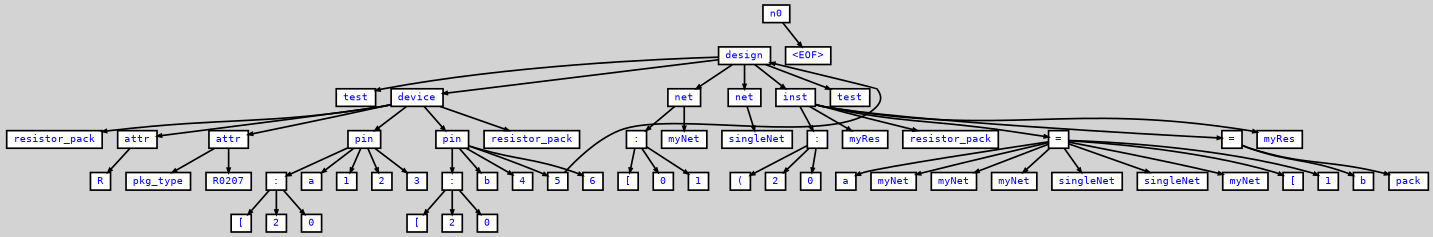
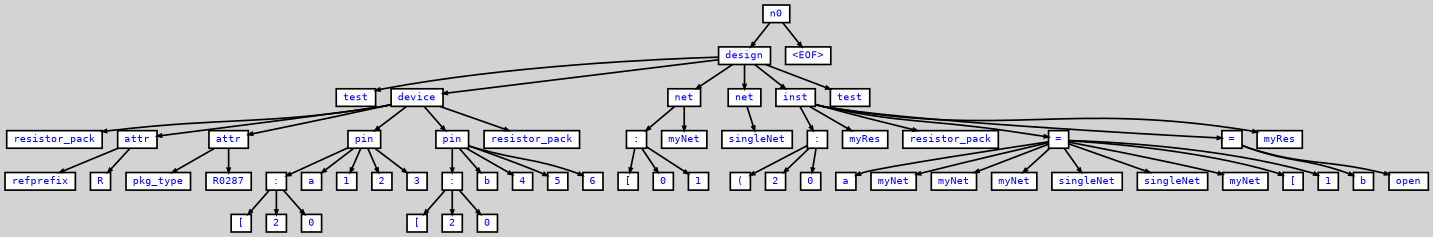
  digraph {
    bgcolor=lightgrey
    fontname="DejaVu Sans Mono"
    ordering=out
    ranksep=.4
    node [color=black fillcolor=white fixedsize=false fontcolor=blue fontname="DejaVu Sans Mono" fontsize=12 shape=box style="filled, solid, bold"]
    edge [arrowsize=.5 color=black fontname="DejaVu Sans Mono" style=bold]
    n1 [height=.25 label=design width=.25]
    n2 [height=.25 label=test width=.25]
    n3 [height=.25 label=device width=.25]
    n30 [height=.25 label=net width=.25]
    n36 [height=.25 label=net width=.25]
    n39 [height=.25 label=inst width=.25]
    n60 [height=.25 label=test width=.25]
    n0 [height=.25 width=.25]
    n61 [height=.25 label="<EOF>" width=.25]
    n4 [height=.25 label=resistor_pack width=.25]
    n5 [height=.25 label=attr width=.25]
    n8 [height=.25 label=attr width=.25]
    n11 [height=.25 label=pin width=.25]
    n20 [height=.25 label=pin width=.25]
    n29 [height=.25 label=resistor_pack width=.25]
    n31 [height=.25 label=":" width=.25]
    n35 [height=.25 label=myNet width=.25]
    n37 [height=.25 label=singleNet width=.25]
    n40 [height=.25 label=":" width=.25]
    n44 [height=.25 label=myRes width=.25]
    n45 [height=.25 label=resistor_pack width=.25]
    n46 [height=.25 label="=" width=.25]
    n56 [height=.25 label="=" width=.25]
    n59 [height=.25 label=myRes width=.25]
+   n6 [height=.25 label=refprefix width=.25]
    n7 [height=.25 label=R width=.25]
    n9 [height=.25 label=pkg_type width=.25]
-   n10 [height=.25 label=R0207 width=.25]
+   n10 [height=.25 label=R0287 width=.25]
    n12 [height=.25 label=":" width=.25]
    n16 [height=.25 label=a width=.25]
    n17 [height=.25 label=1 width=.25]
    n18 [height=.25 label=2 width=.25]
    n19 [height=.25 label=3 width=.25]
    n21 [height=.25 label=":" width=.25]
    n25 [height=.25 label=b width=.25]
    n26 [height=.25 label=4 width=.25]
    n27 [height=.25 label=5 width=.25]
    n28 [height=.25 label=6 width=.25]
    n13 [height=.25 label="[" width=.25]
    n14 [height=.25 label=2 width=.25]
    n15 [height=.25 label=0 width=.25]
    n22 [height=.25 label="[" width=.25]
    n23 [height=.25 label=2 width=.25]
    n24 [height=.25 label=0 width=.25]
    n32 [height=.25 label="[" width=.25]
    n33 [height=.25 label=0 width=.25]
    n34 [height=.25 label=1 width=.25]
    n41 [height=.25 label="(" width=.25]
    n42 [height=.25 label=2 width=.25]
    n43 [height=.25 label=0 width=.25]
    n47 [height=.25 label=a width=.25]
    n48 [height=.25 label=myNet width=.25]
    n49 [height=.25 label=myNet width=.25]
    n50 [height=.25 label=myNet width=.25]
    n51 [height=.25 label=singleNet width=.25]
    n52 [height=.25 label=singleNet width=.25]
    n53 [height=.25 label=myNet width=.25]
    n54 [height=.25 label="[" width=.25]
    n55 [height=.25 label=1 width=.25]
    n57 [height=.25 label=b width=.25]
-   n58 [height=.25 label=pack width=.25]
+   n58 [height=.25 label=open width=.25]
    n1 -> n2
    n1 -> n3
    n1 -> n30
    n1 -> n36
    n1 -> n39
    n1 -> n60
    n3 -> n4
    n3 -> n5
    n3 -> n8
    n3 -> n11
    n3 -> n20
    n3 -> n29
    n30 -> n31
    n30 -> n35
    n36 -> n37
    n39 -> n40
    n39 -> n44
    n39 -> n45
    n39 -> n46
    n39 -> n56
    n39 -> n59
-   n27 -> n1
+   n0 -> n1
    n0 -> n61
+   n5 -> n6
    n5 -> n7
    n8 -> n9
    n8 -> n10
    n11 -> n12
    n11 -> n16
    n11 -> n17
    n11 -> n18
    n11 -> n19
    n20 -> n21
    n20 -> n25
    n20 -> n26
    n20 -> n27
    n20 -> n28
    n31 -> n32
    n31 -> n33
    n31 -> n34
    n40 -> n41
    n40 -> n42
    n40 -> n43
    n46 -> n47
    n46 -> n48
    n46 -> n49
    n46 -> n50
    n46 -> n51
    n46 -> n52
    n46 -> n53
    n46 -> n54
    n46 -> n55
    n56 -> n57
    n56 -> n58
    n12 -> n13
    n12 -> n14
    n12 -> n15
    n21 -> n22
    n21 -> n23
    n21 -> n24
  }
